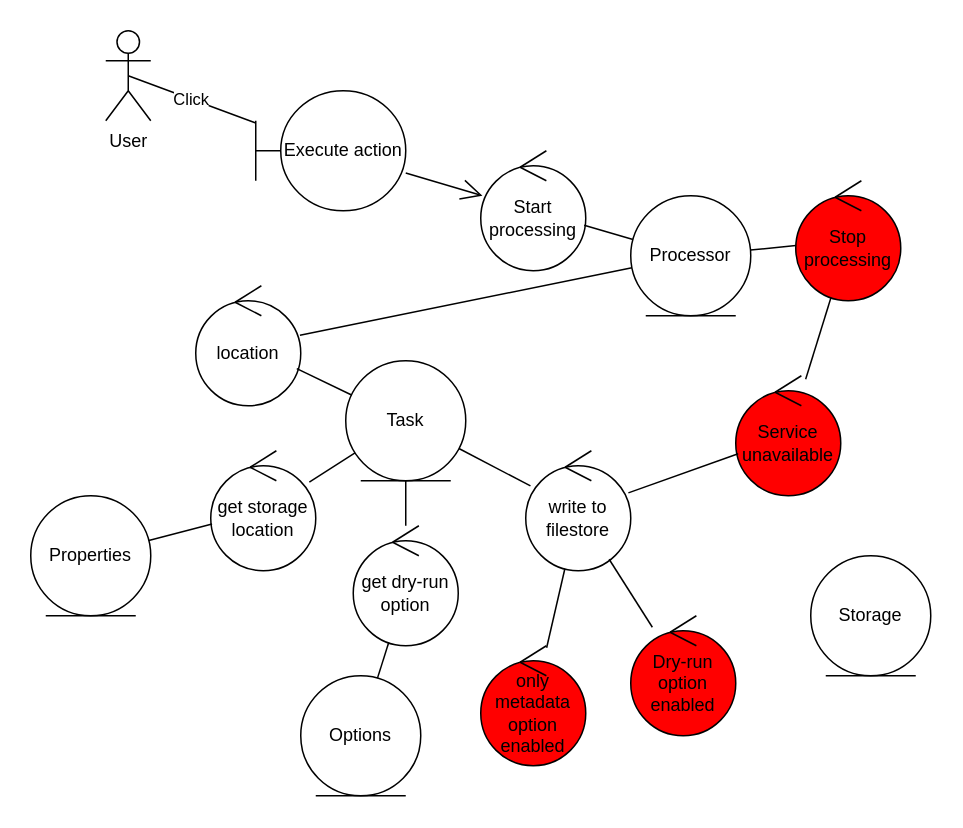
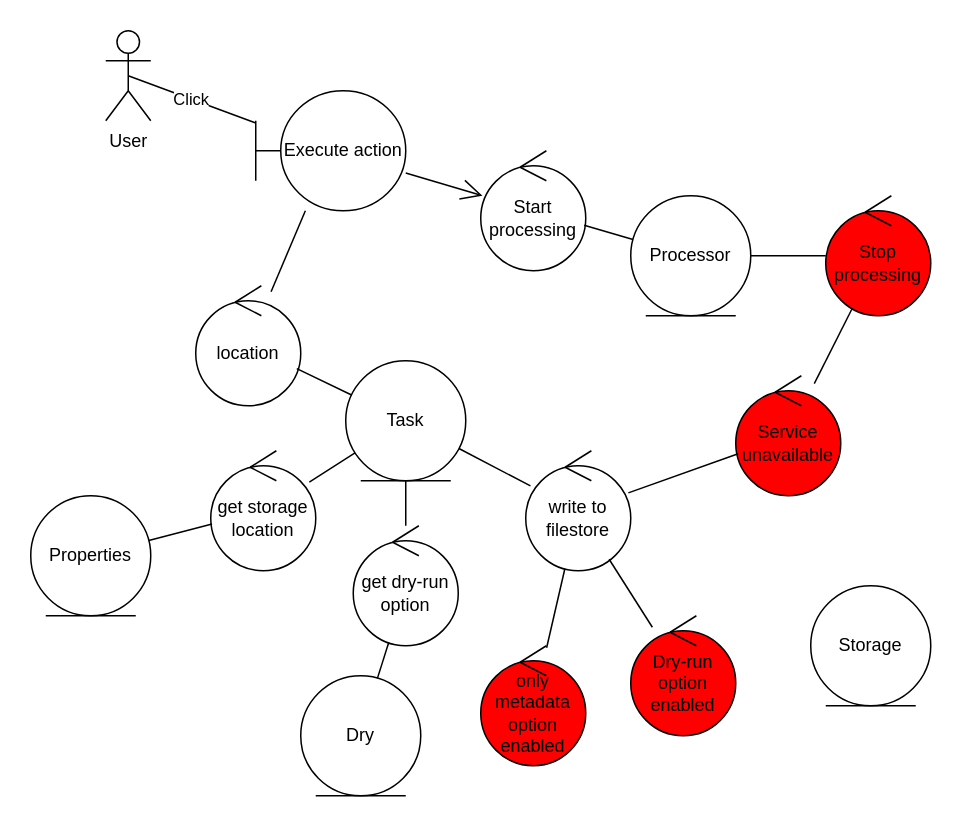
  <mxCell id="0" />
  <mxCell id="1" parent="0" />
  <mxCell id="2" value="User" style="shape=umlActor;verticalLabelPosition=bottom;labelBackgroundColor=#ffffff;verticalAlign=top;html=1;" vertex="1" parent="1"><mxGeometry x="70" y="20" width="30" height="60" as="geometry" /></mxCell>
  <mxCell id="3" value="Execute action" style="shape=umlBoundary;whiteSpace=wrap;html=1;labelBackgroundColor=none;fillColor=#FFFFFF;" vertex="1" parent="1"><mxGeometry x="170" y="60" width="100" height="80" as="geometry" /></mxCell>
  <mxCell id="4" value="Click" style="endArrow=none;html=1;exitX=0.5;exitY=0.5;exitDx=0;exitDy=0;exitPerimeter=0;" edge="1" parent="1" source="2" target="3"><mxGeometry relative="1" as="geometry"><mxPoint x="185" y="50" as="sourcePoint" /><mxPoint x="330" y="102.051" as="targetPoint" /></mxGeometry></mxCell>
  <mxCell id="5" value="&lt;div&gt;Processor&lt;/div&gt;" style="ellipse;shape=umlEntity;whiteSpace=wrap;html=1;labelBackgroundColor=none;fillColor=#FFFFFF;" vertex="1" parent="1"><mxGeometry x="420" y="130" width="80" height="80" as="geometry" /></mxCell>
  <mxCell id="6" value="" style="endArrow=open;html=1;startArrow=none;startFill=0;endFill=0;endSize=12;" edge="1" parent="1" source="3" target="7"><mxGeometry relative="1" as="geometry"><mxPoint x="185" y="50" as="sourcePoint" /><mxPoint x="292.503" y="195.252" as="targetPoint" /></mxGeometry></mxCell>
  <mxCell id="7" value="Start processing" style="ellipse;shape=umlControl;whiteSpace=wrap;html=1;" vertex="1" parent="1"><mxGeometry x="320" y="100" width="70" height="80" as="geometry" /></mxCell>
  <mxCell id="8" value="" style="endArrow=none;html=1;" edge="1" parent="1" source="5" target="7"><mxGeometry relative="1" as="geometry"><mxPoint x="345.654" y="-178.2" as="sourcePoint" /><mxPoint x="305" y="-147.5" as="targetPoint" /></mxGeometry></mxCell>
  <mxCell id="9" value="Task" style="ellipse;shape=umlEntity;whiteSpace=wrap;html=1;labelBackgroundColor=none;fillColor=#FFFFFF;" vertex="1" parent="1"><mxGeometry x="230" y="240" width="80" height="80" as="geometry" /></mxCell>
  <mxCell id="10" value="location" style="ellipse;shape=umlControl;whiteSpace=wrap;html=1;" vertex="1" parent="1"><mxGeometry x="130" y="190" width="70" height="80" as="geometry" /></mxCell>
- <mxCell id="11" value="" style="endArrow=none;html=1;" edge="1" parent="1" source="10" target="5"><mxGeometry width="50" height="50" relative="1" as="geometry"><mxPoint x="388.609" y="290.672" as="sourcePoint" /><mxPoint x="381.549" y="249.294" as="targetPoint" /></mxGeometry></mxCell>
+ <mxCell id="11" value="" style="endArrow=none;html=1;" edge="1" parent="1" source="10" target="3"><mxGeometry width="50" height="50" relative="1" as="geometry"><mxPoint x="388.609" y="290.672" as="sourcePoint" /><mxPoint x="381.549" y="249.294" as="targetPoint" /></mxGeometry></mxCell>
  <mxCell id="12" value="" style="endArrow=none;html=1;" edge="1" parent="1" source="10" target="9"><mxGeometry width="50" height="50" relative="1" as="geometry"><mxPoint x="436.886" y="318.785" as="sourcePoint" /><mxPoint x="476.879" y="262.641" as="targetPoint" /></mxGeometry></mxCell>
  <mxCell id="13" value="write to filestore" style="ellipse;shape=umlControl;whiteSpace=wrap;html=1;" vertex="1" parent="1"><mxGeometry x="350" y="300" width="70" height="80" as="geometry" /></mxCell>
  <mxCell id="14" value="" style="endArrow=none;html=1;" edge="1" parent="1" source="13" target="9"><mxGeometry relative="1" as="geometry"><mxPoint x="286.603" y="602.81" as="sourcePoint" /><mxPoint x="494.884" y="489.154" as="targetPoint" /></mxGeometry></mxCell>
- <mxCell id="15" value="&lt;div&gt;Storage&lt;/div&gt;" style="ellipse;shape=umlEntity;whiteSpace=wrap;html=1;labelBackgroundColor=none;fillColor=#FFFFFF;" vertex="1" parent="1"><mxGeometry x="540" y="370" width="80" height="80" as="geometry" /></mxCell>
+ <mxCell id="15" value="&lt;div&gt;Storage&lt;/div&gt;" style="ellipse;shape=umlEntity;whiteSpace=wrap;html=1;labelBackgroundColor=none;fillColor=#FFFFFF;" vertex="1" parent="1"><mxGeometry x="540" y="390" width="80" height="80" as="geometry" /></mxCell>
  <mxCell id="16" value="Properties" style="ellipse;shape=umlEntity;whiteSpace=wrap;html=1;labelBackgroundColor=none;fillColor=#FFFFFF;" vertex="1" parent="1"><mxGeometry x="20" y="330" width="80" height="80" as="geometry" /></mxCell>
  <mxCell id="17" value="get storage location" style="ellipse;shape=umlControl;whiteSpace=wrap;html=1;" vertex="1" parent="1"><mxGeometry x="140" y="300" width="70" height="80" as="geometry" /></mxCell>
  <mxCell id="18" value="" style="endArrow=none;html=1;" edge="1" parent="1" source="16" target="17"><mxGeometry width="50" height="50" relative="1" as="geometry"><mxPoint x="207.364" y="255.23" as="sourcePoint" /><mxPoint x="243.886" y="272.803" as="targetPoint" /></mxGeometry></mxCell>
  <mxCell id="19" value="" style="endArrow=none;html=1;" edge="1" parent="1" source="17" target="9"><mxGeometry width="50" height="50" relative="1" as="geometry"><mxPoint x="207.364" y="255.23" as="sourcePoint" /><mxPoint x="243.886" y="272.803" as="targetPoint" /></mxGeometry></mxCell>
  <mxCell id="20" value="Service unavailable" style="ellipse;shape=umlControl;whiteSpace=wrap;html=1;fillColor=#FF0000;" vertex="1" parent="1"><mxGeometry x="490" y="250" width="70" height="80" as="geometry" /></mxCell>
  <mxCell id="21" value="" style="endArrow=none;html=1;" edge="1" parent="1" source="20" target="13"><mxGeometry relative="1" as="geometry"><mxPoint x="510.081" y="377.46" as="sourcePoint" /><mxPoint x="439.936" y="372.409" as="targetPoint" /></mxGeometry></mxCell>
- <mxCell id="22" value="Stop processing" style="ellipse;shape=umlControl;whiteSpace=wrap;html=1;fillColor=#FF0000;" vertex="1" parent="1"><mxGeometry x="530" y="120" width="70" height="80" as="geometry" /></mxCell>
+ <mxCell id="22" value="Stop processing" style="ellipse;shape=umlControl;whiteSpace=wrap;html=1;fillColor=#FF0000;" vertex="1" parent="1"><mxGeometry x="550" y="130" width="70" height="80" as="geometry" /></mxCell>
  <mxCell id="23" value="" style="endArrow=none;html=1;" edge="1" parent="1" source="22" target="20"><mxGeometry relative="1" as="geometry"><mxPoint x="468.66" y="306.34" as="sourcePoint" /><mxPoint x="500" y="270" as="targetPoint" /></mxGeometry></mxCell>
  <mxCell id="24" value="" style="endArrow=none;html=1;" edge="1" parent="1" source="22" target="5"><mxGeometry relative="1" as="geometry"><mxPoint x="578.66" y="196.34" as="sourcePoint" /><mxPoint x="521.34" y="253.66" as="targetPoint" /></mxGeometry></mxCell>
  <mxCell id="25" value="Dry-run option enabled" style="ellipse;shape=umlControl;whiteSpace=wrap;html=1;fillColor=#FF0000;" vertex="1" parent="1"><mxGeometry x="420" y="410" width="70" height="80" as="geometry" /></mxCell>
  <mxCell id="26" value="" style="endArrow=none;html=1;" edge="1" parent="1" source="25" target="13"><mxGeometry relative="1" as="geometry"><mxPoint x="523.177" y="404.378" as="sourcePoint" /><mxPoint x="427.812" y="363.92" as="targetPoint" /></mxGeometry></mxCell>
- <mxCell id="27" value="Options" style="ellipse;shape=umlEntity;whiteSpace=wrap;html=1;labelBackgroundColor=none;fillColor=#FFFFFF;" vertex="1" parent="1"><mxGeometry x="200" y="450" width="80" height="80" as="geometry" /></mxCell>
+ <mxCell id="27" value="Dry" style="ellipse;shape=umlEntity;whiteSpace=wrap;html=1;labelBackgroundColor=none;fillColor=#FFFFFF;" vertex="1" parent="1"><mxGeometry x="200" y="450" width="80" height="80" as="geometry" /></mxCell>
  <mxCell id="28" value="get dry-run option" style="ellipse;shape=umlControl;whiteSpace=wrap;html=1;" vertex="1" parent="1"><mxGeometry x="235" y="350" width="70" height="80" as="geometry" /></mxCell>
  <mxCell id="29" value="" style="endArrow=none;html=1;" edge="1" parent="1" source="28" target="9"><mxGeometry width="50" height="50" relative="1" as="geometry"><mxPoint x="215.731" y="330.856" as="sourcePoint" /><mxPoint x="246.18" y="311.36" as="targetPoint" /></mxGeometry></mxCell>
  <mxCell id="30" value="" style="endArrow=none;html=1;" edge="1" parent="1" source="27" target="28"><mxGeometry width="50" height="50" relative="1" as="geometry"><mxPoint x="280" y="360" as="sourcePoint" /><mxPoint x="280" y="330" as="targetPoint" /></mxGeometry></mxCell>
  <mxCell id="31" value="only metadata option enabled" style="ellipse;shape=umlControl;whiteSpace=wrap;html=1;fillColor=#FF0000;" vertex="1" parent="1"><mxGeometry x="320" y="430" width="70" height="80" as="geometry" /></mxCell>
  <mxCell id="32" value="" style="endArrow=none;html=1;" edge="1" parent="1" source="31" target="13"><mxGeometry relative="1" as="geometry"><mxPoint x="437.79" y="435.17" as="sourcePoint" /><mxPoint x="412.365" y="384.73" as="targetPoint" /></mxGeometry></mxCell>
